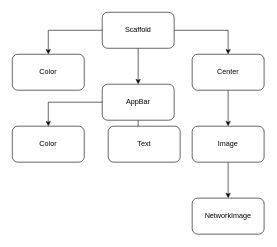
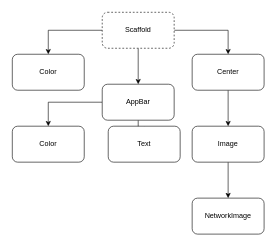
  <mxCell id="0" />
  <mxCell id="1" parent="0" />
  <mxCell id="2" value="" style="edgeStyle=orthogonalEdgeStyle;rounded=0;orthogonalLoop=1;jettySize=auto;html=1;" edge="1" parent="1" source="5" target="7"><mxGeometry relative="1" as="geometry" /></mxCell>
  <mxCell id="3" value="" style="edgeStyle=orthogonalEdgeStyle;rounded=0;orthogonalLoop=1;jettySize=auto;html=1;" edge="1" parent="1" source="5" target="8"><mxGeometry relative="1" as="geometry" /></mxCell>
  <mxCell id="4" value="" style="edgeStyle=orthogonalEdgeStyle;rounded=0;orthogonalLoop=1;jettySize=auto;html=1;" edge="1" parent="1" source="5" target="11"><mxGeometry relative="1" as="geometry" /></mxCell>
- <mxCell id="5" value="Scaffold" style="rounded=1;whiteSpace=wrap;html=1;" vertex="1" parent="1"><mxGeometry x="170" y="20" width="120" height="60" as="geometry" /></mxCell>
+ <mxCell id="5" value="Scaffold" style="rounded=1;whiteSpace=wrap;html=1;dashed=1;" vertex="1" parent="1"><mxGeometry x="170" y="20" width="120" height="60" as="geometry" /></mxCell>
  <mxCell id="6" value="" style="edgeStyle=orthogonalEdgeStyle;rounded=0;orthogonalLoop=1;jettySize=auto;html=1;" edge="1" parent="1" source="7" target="13"><mxGeometry relative="1" as="geometry" /></mxCell>
  <mxCell id="7" value="Center" style="rounded=1;whiteSpace=wrap;html=1;" vertex="1" parent="1"><mxGeometry x="320" y="90" width="120" height="60" as="geometry" /></mxCell>
  <mxCell id="8" value="Color" style="rounded=1;whiteSpace=wrap;html=1;" vertex="1" parent="1"><mxGeometry x="20" y="90" width="120" height="60" as="geometry" /></mxCell>
  <mxCell id="9" value="" style="edgeStyle=orthogonalEdgeStyle;rounded=0;orthogonalLoop=1;jettySize=auto;html=1;" edge="1" parent="1" source="11" target="15"><mxGeometry relative="1" as="geometry" /></mxCell>
  <mxCell id="10" value="" style="edgeStyle=orthogonalEdgeStyle;rounded=0;orthogonalLoop=1;jettySize=auto;html=1;" edge="1" parent="1" source="11" target="16"><mxGeometry relative="1" as="geometry" /></mxCell>
  <mxCell id="11" value="AppBar" style="rounded=1;whiteSpace=wrap;html=1;" vertex="1" parent="1"><mxGeometry x="170" y="140" width="120" height="60" as="geometry" /></mxCell>
  <mxCell id="12" value="" style="edgeStyle=orthogonalEdgeStyle;rounded=0;orthogonalLoop=1;jettySize=auto;html=1;" edge="1" parent="1" source="13" target="14"><mxGeometry relative="1" as="geometry" /></mxCell>
  <mxCell id="13" value="Image" style="rounded=1;whiteSpace=wrap;html=1;" vertex="1" parent="1"><mxGeometry x="320" y="210" width="120" height="60" as="geometry" /></mxCell>
  <mxCell id="14" value="NetworkImage" style="rounded=1;whiteSpace=wrap;html=1;" vertex="1" parent="1"><mxGeometry x="320" y="330" width="120" height="60" as="geometry" /></mxCell>
  <mxCell id="15" value="Text" style="rounded=1;whiteSpace=wrap;html=1;" vertex="1" parent="1"><mxGeometry x="180" y="210" width="120" height="60" as="geometry" /></mxCell>
  <mxCell id="16" value="Color" style="rounded=1;whiteSpace=wrap;html=1;" vertex="1" parent="1"><mxGeometry x="20" y="210" width="120" height="60" as="geometry" /></mxCell>
